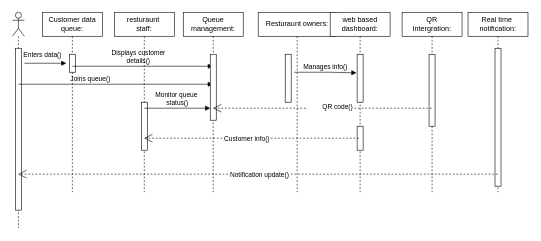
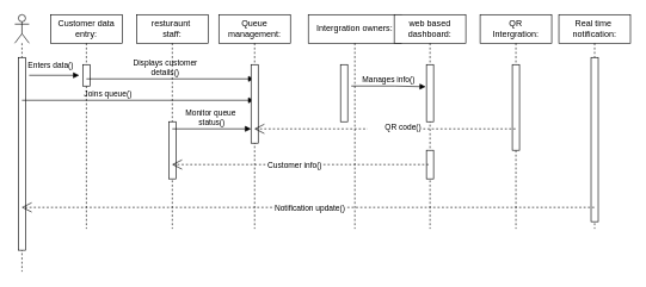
  <mxCell id="0" />
  <mxCell id="1" parent="0" />
  <mxCell id="2" value="" style="shape=umlLifeline;participant=umlActor;perimeter=lifelinePerimeter;whiteSpace=wrap;html=1;container=1;collapsible=0;recursiveResize=0;verticalAlign=top;spacingTop=36;outlineConnect=0;" vertex="1" parent="1"><mxGeometry x="20" y="20" width="20" height="360" as="geometry" /></mxCell>
  <mxCell id="3" value="" style="html=1;points=[];perimeter=orthogonalPerimeter;" vertex="1" parent="2"><mxGeometry x="5" y="60" width="10" height="270" as="geometry" /></mxCell>
  <mxCell id="4" value="Joins queue()" style="html=1;verticalAlign=bottom;endArrow=block;rounded=0;" edge="1" parent="2" target="12"><mxGeometry x="-0.26" width="80" relative="1" as="geometry"><mxPoint x="10" y="120" as="sourcePoint" /><mxPoint x="90" y="120" as="targetPoint" /><mxPoint as="offset" /></mxGeometry></mxCell>
- <mxCell id="5" value="Customer data&lt;br&gt;queue:" style="shape=umlLifeline;perimeter=lifelinePerimeter;whiteSpace=wrap;html=1;container=1;collapsible=0;recursiveResize=0;outlineConnect=0;" vertex="1" parent="1"><mxGeometry x="70" y="20" width="100" height="300" as="geometry" /></mxCell>
+ <mxCell id="5" value="Customer data&lt;br&gt;entry:" style="shape=umlLifeline;perimeter=lifelinePerimeter;whiteSpace=wrap;html=1;container=1;collapsible=0;recursiveResize=0;outlineConnect=0;" vertex="1" parent="1"><mxGeometry x="70" y="20" width="100" height="300" as="geometry" /></mxCell>
  <mxCell id="6" value="" style="html=1;points=[];perimeter=orthogonalPerimeter;" vertex="1" parent="5"><mxGeometry x="45" y="70" width="10" height="30" as="geometry" /></mxCell>
  <mxCell id="7" value="Displays customer&lt;br&gt;details()" style="html=1;verticalAlign=bottom;endArrow=block;rounded=0;" edge="1" parent="5" target="12"><mxGeometry x="-0.062" width="80" relative="1" as="geometry"><mxPoint x="50" y="90" as="sourcePoint" /><mxPoint x="130" y="90" as="targetPoint" /><mxPoint as="offset" /></mxGeometry></mxCell>
  <mxCell id="8" value="Enters data()" style="html=1;verticalAlign=bottom;endArrow=block;rounded=0;" edge="1" parent="5"><mxGeometry x="-0.143" y="5" width="80" relative="1" as="geometry"><mxPoint x="-30" y="85" as="sourcePoint" /><mxPoint x="40" y="85" as="targetPoint" /><mxPoint as="offset" /></mxGeometry></mxCell>
  <mxCell id="9" value="resturaunt&amp;nbsp;&lt;br&gt;staff:" style="shape=umlLifeline;perimeter=lifelinePerimeter;whiteSpace=wrap;html=1;container=1;collapsible=0;recursiveResize=0;outlineConnect=0;" vertex="1" parent="1"><mxGeometry x="190" y="20" width="100" height="300" as="geometry" /></mxCell>
  <mxCell id="10" value="" style="html=1;points=[];perimeter=orthogonalPerimeter;" vertex="1" parent="9"><mxGeometry x="45" y="150" width="10" height="80" as="geometry" /></mxCell>
  <mxCell id="11" value="Monitor queue&amp;nbsp;&lt;br&gt;status()" style="html=1;verticalAlign=bottom;endArrow=block;rounded=0;" edge="1" parent="9"><mxGeometry width="80" relative="1" as="geometry"><mxPoint x="50" y="160" as="sourcePoint" /><mxPoint x="160" y="160" as="targetPoint" /></mxGeometry></mxCell>
  <mxCell id="12" value="Queue management:" style="shape=umlLifeline;perimeter=lifelinePerimeter;whiteSpace=wrap;html=1;container=1;collapsible=0;recursiveResize=0;outlineConnect=0;" vertex="1" parent="1"><mxGeometry x="305" y="20" width="100" height="300" as="geometry" /></mxCell>
  <mxCell id="13" value="" style="html=1;points=[];perimeter=orthogonalPerimeter;" vertex="1" parent="12"><mxGeometry x="45" y="70" width="10" height="110" as="geometry" /></mxCell>
- <mxCell id="14" value="Resturaunt owners:" style="shape=umlLifeline;perimeter=lifelinePerimeter;whiteSpace=wrap;html=1;container=1;collapsible=0;recursiveResize=0;outlineConnect=0;" vertex="1" parent="1"><mxGeometry x="430" y="20" width="130" height="300" as="geometry" /></mxCell>
+ <mxCell id="14" value="Intergration owners:" style="shape=umlLifeline;perimeter=lifelinePerimeter;whiteSpace=wrap;html=1;container=1;collapsible=0;recursiveResize=0;outlineConnect=0;" vertex="1" parent="1"><mxGeometry x="430" y="20" width="130" height="300" as="geometry" /></mxCell>
  <mxCell id="15" value="" style="html=1;points=[];perimeter=orthogonalPerimeter;" vertex="1" parent="14"><mxGeometry x="45" y="70" width="10" height="80" as="geometry" /></mxCell>
  <mxCell id="16" value="Manages info()" style="html=1;verticalAlign=bottom;endArrow=block;rounded=0;entryX=-0.1;entryY=0.388;entryDx=0;entryDy=0;entryPerimeter=0;" edge="1" parent="14" target="18"><mxGeometry width="80" relative="1" as="geometry"><mxPoint x="60" y="100" as="sourcePoint" /><mxPoint x="160" y="100" as="targetPoint" /><Array as="points"><mxPoint x="120" y="100" /></Array></mxGeometry></mxCell>
  <mxCell id="17" value="web based dashboard:" style="shape=umlLifeline;perimeter=lifelinePerimeter;whiteSpace=wrap;html=1;container=1;collapsible=0;recursiveResize=0;outlineConnect=0;" vertex="1" parent="1"><mxGeometry x="550" y="20" width="100" height="300" as="geometry" /></mxCell>
  <mxCell id="18" value="" style="html=1;points=[];perimeter=orthogonalPerimeter;" vertex="1" parent="17"><mxGeometry x="45" y="70" width="10" height="80" as="geometry" /></mxCell>
  <mxCell id="19" value="" style="html=1;points=[];perimeter=orthogonalPerimeter;" vertex="1" parent="17"><mxGeometry x="45" y="190" width="10" height="40" as="geometry" /></mxCell>
  <mxCell id="20" value="QR&lt;br&gt;Intergration:" style="shape=umlLifeline;perimeter=lifelinePerimeter;whiteSpace=wrap;html=1;container=1;collapsible=0;recursiveResize=0;outlineConnect=0;" vertex="1" parent="1"><mxGeometry x="670" y="20" width="100" height="300" as="geometry" /></mxCell>
  <mxCell id="21" value="" style="html=1;points=[];perimeter=orthogonalPerimeter;" vertex="1" parent="20"><mxGeometry x="45" y="70" width="10" height="120" as="geometry" /></mxCell>
  <mxCell id="22" value="Real time&amp;nbsp;&lt;br&gt;notification:" style="shape=umlLifeline;perimeter=lifelinePerimeter;whiteSpace=wrap;html=1;container=1;collapsible=0;recursiveResize=0;outlineConnect=0;" vertex="1" parent="1"><mxGeometry x="780" y="20" width="100" height="300" as="geometry" /></mxCell>
  <mxCell id="23" value="" style="html=1;points=[];perimeter=orthogonalPerimeter;" vertex="1" parent="22"><mxGeometry x="45" y="60" width="10" height="230" as="geometry" /></mxCell>
  <mxCell id="24" value="Use" style="endArrow=open;endSize=12;dashed=1;html=1;rounded=0;" edge="1" parent="1" source="20" target="12"><mxGeometry width="160" relative="1" as="geometry"><mxPoint x="550" y="180" as="sourcePoint" /><mxPoint x="710" y="180" as="targetPoint" /><Array as="points"><mxPoint x="580" y="180" /></Array></mxGeometry></mxCell>
  <mxCell id="25" value="&lt;span style=&quot;white-space: pre;&quot;&gt;&#09;&lt;/span&gt;QR code()" style="edgeLabel;html=1;align=center;verticalAlign=middle;resizable=0;points=[];" vertex="1" connectable="0" parent="24"><mxGeometry x="-0.066" y="-4" relative="1" as="geometry"><mxPoint as="offset" /></mxGeometry></mxCell>
  <mxCell id="26" value="Use" style="endArrow=open;endSize=12;dashed=1;html=1;rounded=0;exitX=0.48;exitY=0.7;exitDx=0;exitDy=0;exitPerimeter=0;" edge="1" parent="1" source="17" target="9"><mxGeometry width="160" relative="1" as="geometry"><mxPoint x="430" y="230" as="sourcePoint" /><mxPoint x="590" y="230" as="targetPoint" /></mxGeometry></mxCell>
  <mxCell id="27" value="Customer info()" style="edgeLabel;html=1;align=center;verticalAlign=middle;resizable=0;points=[];" vertex="1" connectable="0" parent="26"><mxGeometry x="-0.063" y="-6" relative="1" as="geometry"><mxPoint x="-20" y="6" as="offset" /></mxGeometry></mxCell>
  <mxCell id="28" value="Use" style="endArrow=open;endSize=12;dashed=1;html=1;rounded=0;" edge="1" parent="1" source="22" target="2"><mxGeometry width="160" relative="1" as="geometry"><mxPoint x="660" y="280" as="sourcePoint" /><mxPoint x="820" y="280" as="targetPoint" /><Array as="points"><mxPoint x="290" y="290" /></Array></mxGeometry></mxCell>
  <mxCell id="29" value="Notification update()" style="edgeLabel;html=1;align=center;verticalAlign=middle;resizable=0;points=[];" vertex="1" connectable="0" parent="28"><mxGeometry x="0.001" y="-9" relative="1" as="geometry"><mxPoint x="2" y="9" as="offset" /></mxGeometry></mxCell>
